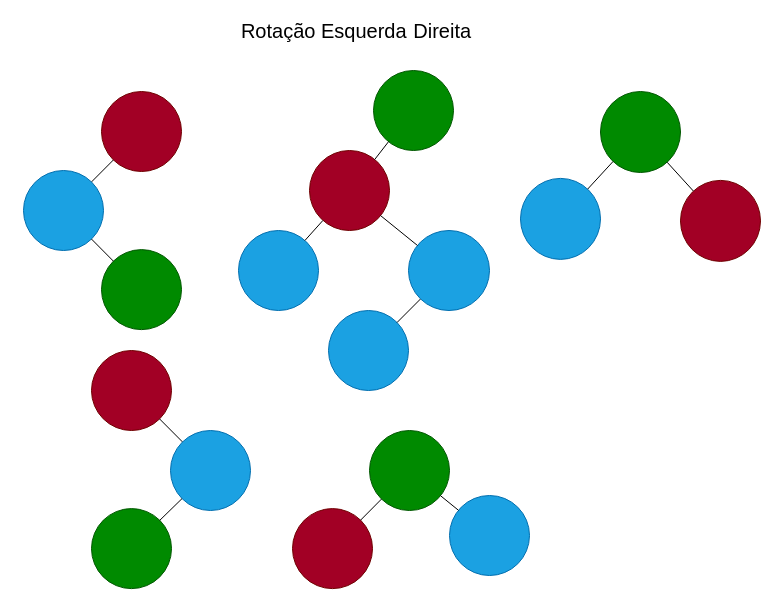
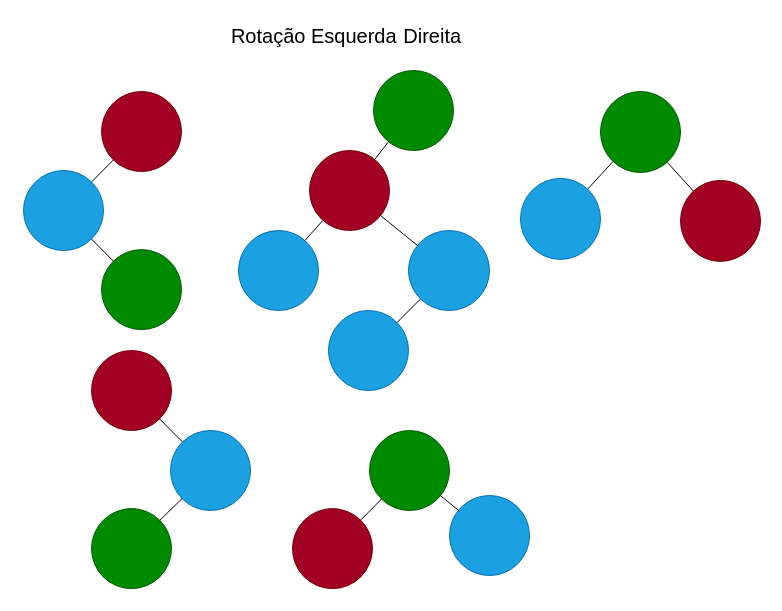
  <mxCell id="0" />
  <mxCell id="1" parent="0" />
  <mxCell id="2" value="" style="ellipse;whiteSpace=wrap;html=1;aspect=fixed;fillColor=#a20025;fontColor=#ffffff;strokeColor=#6F0000;" parent="1" vertex="1"><mxGeometry x="101" y="91" width="80" height="80" as="geometry" /></mxCell>
  <mxCell id="3" value="" style="endArrow=none;html=1;" parent="1" source="4" target="2" edge="1"><mxGeometry width="50" height="50" relative="1" as="geometry"><mxPoint x="113" y="180" as="sourcePoint" /><mxPoint x="163" y="130" as="targetPoint" /></mxGeometry></mxCell>
  <mxCell id="4" value="" style="ellipse;whiteSpace=wrap;html=1;aspect=fixed;fillColor=#1ba1e2;fontColor=#ffffff;strokeColor=#006EAF;" parent="1" vertex="1"><mxGeometry x="23" y="170" width="80" height="80" as="geometry" /></mxCell>
  <mxCell id="5" value="" style="ellipse;whiteSpace=wrap;html=1;aspect=fixed;fillColor=#008a00;fontColor=#ffffff;strokeColor=#005700;" parent="1" vertex="1"><mxGeometry x="101" y="249.11" width="80" height="80" as="geometry" /></mxCell>
  <mxCell id="6" value="" style="endArrow=none;html=1;" parent="1" source="4" target="5" edge="1"><mxGeometry width="50" height="50" relative="1" as="geometry"><mxPoint x="112.999" y="230.005" as="sourcePoint" /><mxPoint x="110.387" y="239.553" as="targetPoint" /></mxGeometry></mxCell>
  <mxCell id="7" value="" style="ellipse;whiteSpace=wrap;html=1;aspect=fixed;fillColor=#a20025;fontColor=#ffffff;strokeColor=#6F0000;" parent="1" vertex="1"><mxGeometry x="309" y="150" width="80" height="80" as="geometry" /></mxCell>
  <mxCell id="8" value="" style="ellipse;whiteSpace=wrap;html=1;aspect=fixed;fillColor=#1ba1e2;fontColor=#ffffff;strokeColor=#006EAF;direction=south;" parent="1" vertex="1"><mxGeometry x="328" y="310" width="80" height="80" as="geometry" /></mxCell>
  <mxCell id="9" value="" style="ellipse;whiteSpace=wrap;html=1;aspect=fixed;fillColor=#008a00;fontColor=#ffffff;strokeColor=#005700;" parent="1" vertex="1"><mxGeometry x="373" y="70" width="80" height="80" as="geometry" /></mxCell>
  <mxCell id="10" value="" style="endArrow=none;html=1;" parent="1" source="8" target="27" edge="1"><mxGeometry width="50" height="50" relative="1" as="geometry"><mxPoint x="293.999" y="230.005" as="sourcePoint" /><mxPoint x="433" y="200" as="targetPoint" /></mxGeometry></mxCell>
  <mxCell id="11" value="" style="ellipse;whiteSpace=wrap;html=1;aspect=fixed;fillColor=#a20025;fontColor=#ffffff;strokeColor=#6F0000;" parent="1" vertex="1"><mxGeometry x="680" y="179.89" width="80" height="81" as="geometry" /></mxCell>
  <mxCell id="12" value="" style="ellipse;whiteSpace=wrap;html=1;aspect=fixed;fillColor=#1ba1e2;fontColor=#ffffff;strokeColor=#006EAF;" parent="1" vertex="1"><mxGeometry x="520" y="177.89" width="80" height="81" as="geometry" /></mxCell>
  <mxCell id="13" value="" style="ellipse;whiteSpace=wrap;html=1;aspect=fixed;fillColor=#008a00;fontColor=#ffffff;strokeColor=#005700;" parent="1" vertex="1"><mxGeometry x="600" y="91" width="80" height="81" as="geometry" /></mxCell>
  <mxCell id="14" value="" style="endArrow=none;html=1;" parent="1" source="12" target="13" edge="1"><mxGeometry width="50" height="50" relative="1" as="geometry"><mxPoint x="496.999" y="230.005" as="sourcePoint" /><mxPoint x="494.387" y="239.553" as="targetPoint" /></mxGeometry></mxCell>
  <mxCell id="15" value="" style="endArrow=none;html=1;" parent="1" source="13" target="11" edge="1"><mxGeometry width="50" height="50" relative="1" as="geometry"><mxPoint x="571.284" y="275.716" as="sourcePoint" /><mxPoint x="615.649" y="231.327" as="targetPoint" /></mxGeometry></mxCell>
- <mxCell id="16" value="&lt;font style=&quot;font-size: 20px&quot;&gt;Rotação Esquerda&lt;/font&gt;&amp;nbsp;&amp;nbsp;&lt;span style=&quot;font-size: 20px&quot;&gt;Direita&lt;/span&gt;" style="text;html=1;strokeColor=none;fillColor=none;align=center;verticalAlign=middle;whiteSpace=wrap;rounded=0;" parent="1" vertex="1"><mxGeometry x="30" y="15" width="652" height="30" as="geometry" /></mxCell>
+ <mxCell id="16" value="&lt;font style=&quot;font-size: 20px&quot;&gt;Rotação Esquerda&lt;/font&gt;&amp;nbsp;&amp;nbsp;&lt;span style=&quot;font-size: 20px&quot;&gt;Direita&lt;/span&gt;" style="text;html=1;strokeColor=none;fillColor=none;align=center;verticalAlign=middle;whiteSpace=wrap;rounded=0;" parent="1" vertex="1"><mxGeometry x="20" y="20" width="652" height="30" as="geometry" /></mxCell>
  <mxCell id="17" value="" style="ellipse;whiteSpace=wrap;html=1;aspect=fixed;fillColor=#a20025;fontColor=#ffffff;strokeColor=#6F0000;" parent="1" vertex="1"><mxGeometry x="91" y="350" width="80" height="80" as="geometry" /></mxCell>
  <mxCell id="18" value="" style="endArrow=none;html=1;" parent="1" source="19" target="17" edge="1"><mxGeometry width="50" height="50" relative="1" as="geometry"><mxPoint x="103" y="439" as="sourcePoint" /><mxPoint x="153" y="389" as="targetPoint" /></mxGeometry></mxCell>
  <mxCell id="19" value="" style="ellipse;whiteSpace=wrap;html=1;aspect=fixed;fillColor=#1ba1e2;fontColor=#ffffff;strokeColor=#006EAF;" parent="1" vertex="1"><mxGeometry x="170" y="430" width="80" height="80" as="geometry" /></mxCell>
  <mxCell id="20" value="" style="ellipse;whiteSpace=wrap;html=1;aspect=fixed;fillColor=#008a00;fontColor=#ffffff;strokeColor=#005700;" parent="1" vertex="1"><mxGeometry x="91" y="508.11" width="80" height="80" as="geometry" /></mxCell>
  <mxCell id="21" value="" style="endArrow=none;html=1;" parent="1" source="20" target="19" edge="1"><mxGeometry width="50" height="50" relative="1" as="geometry"><mxPoint x="81.202" y="522.065" as="sourcePoint" /><mxPoint x="103.003" y="500" as="targetPoint" /></mxGeometry></mxCell>
  <mxCell id="22" value="" style="ellipse;whiteSpace=wrap;html=1;aspect=fixed;fillColor=#a20025;fontColor=#ffffff;strokeColor=#6F0000;" parent="1" vertex="1"><mxGeometry x="292" y="508.11" width="80" height="80" as="geometry" /></mxCell>
  <mxCell id="23" value="" style="ellipse;whiteSpace=wrap;html=1;aspect=fixed;fillColor=#1ba1e2;fontColor=#ffffff;strokeColor=#006EAF;" parent="1" vertex="1"><mxGeometry x="449" y="495" width="80" height="80" as="geometry" /></mxCell>
  <mxCell id="24" value="" style="ellipse;whiteSpace=wrap;html=1;aspect=fixed;fillColor=#008a00;fontColor=#ffffff;strokeColor=#005700;" parent="1" vertex="1"><mxGeometry x="369" y="430" width="80" height="80" as="geometry" /></mxCell>
  <mxCell id="25" value="" style="endArrow=none;html=1;" parent="1" source="24" target="22" edge="1"><mxGeometry width="50" height="50" relative="1" as="geometry"><mxPoint x="282.202" y="522.065" as="sourcePoint" /><mxPoint x="304.003" y="500" as="targetPoint" /></mxGeometry></mxCell>
  <mxCell id="26" value="" style="endArrow=none;html=1;" parent="1" source="24" target="23" edge="1"><mxGeometry width="50" height="50" relative="1" as="geometry"><mxPoint x="383" y="460" as="sourcePoint" /><mxPoint x="433" y="410" as="targetPoint" /></mxGeometry></mxCell>
  <mxCell id="27" value="" style="ellipse;whiteSpace=wrap;html=1;aspect=fixed;fillColor=#1ba1e2;fontColor=#ffffff;strokeColor=#006EAF;direction=south;" parent="1" vertex="1"><mxGeometry x="408" y="230" width="81" height="80" as="geometry" /></mxCell>
  <mxCell id="28" value="" style="endArrow=none;html=1;" parent="1" source="27" target="7" edge="1"><mxGeometry width="50" height="50" relative="1" as="geometry"><mxPoint x="304.597" y="270.032" as="sourcePoint" /><mxPoint x="328.413" y="247.089" as="targetPoint" /></mxGeometry></mxCell>
  <mxCell id="29" value="" style="endArrow=none;html=1;" parent="1" source="7" target="9" edge="1"><mxGeometry width="50" height="50" relative="1" as="geometry"><mxPoint x="328" y="180" as="sourcePoint" /><mxPoint x="378" y="130" as="targetPoint" /></mxGeometry></mxCell>
  <mxCell id="30" value="" style="ellipse;whiteSpace=wrap;html=1;aspect=fixed;fillColor=#1ba1e2;fontColor=#ffffff;strokeColor=#006EAF;direction=south;" vertex="1" parent="1"><mxGeometry x="238" y="230" width="80" height="80" as="geometry" /></mxCell>
  <mxCell id="31" value="" style="endArrow=none;html=1;" edge="1" parent="1" source="30" target="7"><mxGeometry width="50" height="50" relative="1" as="geometry"><mxPoint x="134.597" y="270.032" as="sourcePoint" /><mxPoint x="271.512" y="223.738" as="targetPoint" /></mxGeometry></mxCell>
